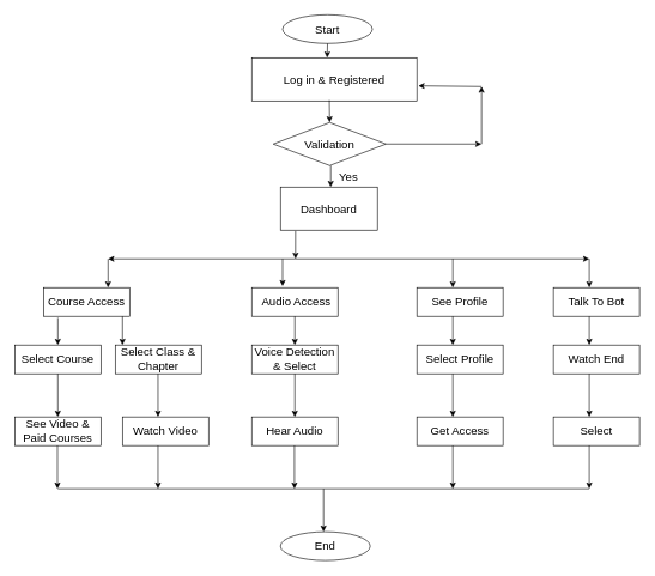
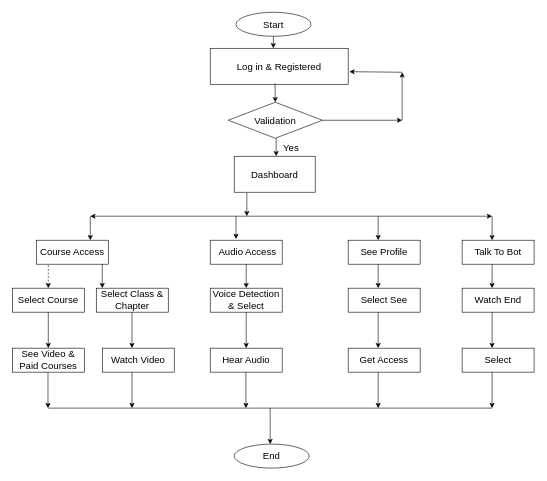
  <mxCell id="0" />
  <mxCell id="1" parent="0" />
  <mxCell id="2" value="&lt;font style=&quot;font-size: 16px;&quot;&gt;Start&lt;/font&gt;" style="ellipse;whiteSpace=wrap;html=1;" parent="1" vertex="1"><mxGeometry x="393" y="20" width="125" height="40" as="geometry" /></mxCell>
  <mxCell id="3" value="Log in &amp;amp; Registered" style="rounded=0;whiteSpace=wrap;html=1;fontSize=16;" parent="1" vertex="1"><mxGeometry x="350" y="80" width="230" height="60" as="geometry" /></mxCell>
  <mxCell id="4" value="Validation" style="rhombus;whiteSpace=wrap;html=1;fontSize=16;" parent="1" vertex="1"><mxGeometry x="380" y="170" width="157" height="60" as="geometry" /></mxCell>
  <mxCell id="5" value="" style="endArrow=classic;html=1;rounded=0;fontSize=16;entryX=0.5;entryY=0;entryDx=0;entryDy=0;exitX=0.47;exitY=0.983;exitDx=0;exitDy=0;exitPerimeter=0;" parent="1" source="3" target="4" edge="1"><mxGeometry width="50" height="50" relative="1" as="geometry"><mxPoint x="460" y="140" as="sourcePoint" /><mxPoint x="480" y="190" as="targetPoint" /></mxGeometry></mxCell>
  <mxCell id="6" value="" style="endArrow=classic;html=1;rounded=0;fontSize=16;exitX=1;exitY=0.5;exitDx=0;exitDy=0;" parent="1" source="4" edge="1"><mxGeometry width="50" height="50" relative="1" as="geometry"><mxPoint x="430" y="240" as="sourcePoint" /><mxPoint x="670" y="200" as="targetPoint" /></mxGeometry></mxCell>
  <mxCell id="7" value="" style="endArrow=classic;html=1;rounded=0;fontSize=16;" parent="1" edge="1"><mxGeometry width="50" height="50" relative="1" as="geometry"><mxPoint x="670" y="200" as="sourcePoint" /><mxPoint x="670" y="120" as="targetPoint" /></mxGeometry></mxCell>
  <mxCell id="8" value="" style="endArrow=classic;html=1;rounded=0;fontSize=16;entryX=1.009;entryY=0.65;entryDx=0;entryDy=0;entryPerimeter=0;" parent="1" target="3" edge="1"><mxGeometry width="50" height="50" relative="1" as="geometry"><mxPoint x="670" y="120" as="sourcePoint" /><mxPoint x="680" y="70" as="targetPoint" /></mxGeometry></mxCell>
  <mxCell id="9" value="" style="endArrow=classic;html=1;rounded=0;fontSize=16;" parent="1" edge="1"><mxGeometry width="50" height="50" relative="1" as="geometry"><mxPoint x="460" y="230" as="sourcePoint" /><mxPoint x="460" y="260" as="targetPoint" /></mxGeometry></mxCell>
  <mxCell id="10" value="Dashboard" style="rounded=0;whiteSpace=wrap;html=1;fontSize=16;" parent="1" vertex="1"><mxGeometry x="390" y="260" width="135" height="60" as="geometry" /></mxCell>
  <mxCell id="11" value="" style="endArrow=classic;html=1;rounded=0;fontSize=16;exitX=0.178;exitY=1.017;exitDx=0;exitDy=0;exitPerimeter=0;" parent="1" edge="1"><mxGeometry width="50" height="50" relative="1" as="geometry"><mxPoint x="411.03" y="321.02" as="sourcePoint" /><mxPoint x="411" y="360" as="targetPoint" /></mxGeometry></mxCell>
  <mxCell id="12" value="" style="endArrow=classic;html=1;rounded=0;fontSize=16;" parent="1" edge="1"><mxGeometry width="50" height="50" relative="1" as="geometry"><mxPoint x="410" y="360" as="sourcePoint" /><mxPoint x="150" y="360" as="targetPoint" /></mxGeometry></mxCell>
  <mxCell id="13" value="" style="endArrow=classic;html=1;rounded=0;fontSize=16;" parent="1" edge="1"><mxGeometry width="50" height="50" relative="1" as="geometry"><mxPoint x="150" y="360" as="sourcePoint" /><mxPoint x="150" y="400" as="targetPoint" /></mxGeometry></mxCell>
  <mxCell id="14" value="Course Access" style="rounded=0;whiteSpace=wrap;html=1;fontSize=16;" parent="1" vertex="1"><mxGeometry x="60" y="400" width="120" height="40" as="geometry" /></mxCell>
- <mxCell id="15" value="" style="endArrow=classic;html=1;rounded=0;fontSize=16;entryX=0.5;entryY=0;entryDx=0;entryDy=0;exitX=0.167;exitY=1.05;exitDx=0;exitDy=0;exitPerimeter=0;" parent="1" source="14" target="16" edge="1"><mxGeometry width="50" height="50" relative="1" as="geometry"><mxPoint x="80" y="450" as="sourcePoint" /><mxPoint x="75" y="470" as="targetPoint" /></mxGeometry></mxCell>
+ <mxCell id="15" value="" style="endArrow=classic;html=1;rounded=0;fontSize=16;entryX=0.5;entryY=0;entryDx=0;entryDy=0;exitX=0.167;exitY=1.05;exitDx=0;exitDy=0;exitPerimeter=0;dashed=1;" parent="1" source="14" target="16" edge="1"><mxGeometry width="50" height="50" relative="1" as="geometry"><mxPoint x="80" y="450" as="sourcePoint" /><mxPoint x="75" y="470" as="targetPoint" /></mxGeometry></mxCell>
  <mxCell id="16" value="Select Course" style="rounded=0;whiteSpace=wrap;html=1;fontSize=16;" parent="1" vertex="1"><mxGeometry x="20" y="480" width="120" height="40" as="geometry" /></mxCell>
  <mxCell id="17" value="Select Class &amp;amp; Chapter" style="rounded=0;whiteSpace=wrap;html=1;fontSize=16;" parent="1" vertex="1"><mxGeometry x="160" y="480" width="120" height="40" as="geometry" /></mxCell>
  <mxCell id="18" value="" style="endArrow=classic;html=1;rounded=0;fontSize=16;" parent="1" edge="1"><mxGeometry width="50" height="50" relative="1" as="geometry"><mxPoint x="170" y="440" as="sourcePoint" /><mxPoint x="170" y="480" as="targetPoint" /></mxGeometry></mxCell>
  <mxCell id="19" value="&amp;nbsp;Audio Access" style="rounded=0;whiteSpace=wrap;html=1;fontSize=16;" parent="1" vertex="1"><mxGeometry x="350" y="400" width="120" height="40" as="geometry" /></mxCell>
  <mxCell id="20" value="" style="endArrow=classic;html=1;rounded=0;fontSize=16;entryX=0.358;entryY=-0.05;entryDx=0;entryDy=0;entryPerimeter=0;" parent="1" target="19" edge="1"><mxGeometry width="50" height="50" relative="1" as="geometry"><mxPoint x="393" y="360" as="sourcePoint" /><mxPoint x="160" y="410" as="targetPoint" /></mxGeometry></mxCell>
  <mxCell id="21" value="" style="endArrow=classic;html=1;rounded=0;fontSize=16;" parent="1" edge="1"><mxGeometry width="50" height="50" relative="1" as="geometry"><mxPoint x="410" y="360" as="sourcePoint" /><mxPoint x="820" y="360" as="targetPoint" /></mxGeometry></mxCell>
  <mxCell id="22" value="" style="endArrow=classic;html=1;rounded=0;fontSize=16;" parent="1" edge="1"><mxGeometry width="50" height="50" relative="1" as="geometry"><mxPoint x="630" y="360" as="sourcePoint" /><mxPoint x="630" y="400" as="targetPoint" /></mxGeometry></mxCell>
  <mxCell id="23" value="See Profile" style="rounded=0;whiteSpace=wrap;html=1;fontSize=16;" parent="1" vertex="1"><mxGeometry x="580" y="400" width="120" height="40" as="geometry" /></mxCell>
  <mxCell id="24" value="Talk To Bot" style="rounded=0;whiteSpace=wrap;html=1;fontSize=16;" parent="1" vertex="1"><mxGeometry x="770" y="400" width="120" height="40" as="geometry" /></mxCell>
  <mxCell id="25" value="" style="endArrow=classic;html=1;rounded=0;fontSize=16;" parent="1" edge="1"><mxGeometry width="50" height="50" relative="1" as="geometry"><mxPoint x="820" y="360" as="sourcePoint" /><mxPoint x="820" y="400" as="targetPoint" /></mxGeometry></mxCell>
  <mxCell id="26" value="See Video &amp;amp; Paid Courses" style="rounded=0;whiteSpace=wrap;html=1;fontSize=16;" parent="1" vertex="1"><mxGeometry x="20" y="580" width="120" height="40" as="geometry" /></mxCell>
  <mxCell id="27" value="" style="endArrow=classic;html=1;rounded=0;fontSize=16;exitX=0.5;exitY=1;exitDx=0;exitDy=0;" parent="1" source="16" target="26" edge="1"><mxGeometry width="50" height="50" relative="1" as="geometry"><mxPoint x="90.04" y="452" as="sourcePoint" /><mxPoint x="90" y="490" as="targetPoint" /></mxGeometry></mxCell>
  <mxCell id="28" value="Watch Video" style="rounded=0;whiteSpace=wrap;html=1;fontSize=16;" parent="1" vertex="1"><mxGeometry x="170" y="580" width="120" height="40" as="geometry" /></mxCell>
  <mxCell id="29" value="" style="endArrow=classic;html=1;rounded=0;fontSize=16;exitX=0.5;exitY=1;exitDx=0;exitDy=0;" parent="1" edge="1"><mxGeometry width="50" height="50" relative="1" as="geometry"><mxPoint x="219.5" y="520" as="sourcePoint" /><mxPoint x="219.5" y="580" as="targetPoint" /></mxGeometry></mxCell>
  <mxCell id="30" value="Voice Detection &amp;amp; Select" style="rounded=0;whiteSpace=wrap;html=1;fontSize=16;" parent="1" vertex="1"><mxGeometry x="350" y="480" width="120" height="40" as="geometry" /></mxCell>
  <mxCell id="31" value="" style="endArrow=classic;html=1;rounded=0;fontSize=16;exitX=0.5;exitY=1;exitDx=0;exitDy=0;" parent="1" source="19" edge="1"><mxGeometry width="50" height="50" relative="1" as="geometry"><mxPoint x="409.5" y="520" as="sourcePoint" /><mxPoint x="410" y="480" as="targetPoint" /></mxGeometry></mxCell>
  <mxCell id="32" value="" style="endArrow=classic;html=1;rounded=0;fontSize=16;exitX=0.5;exitY=1;exitDx=0;exitDy=0;" parent="1" source="30" edge="1"><mxGeometry width="50" height="50" relative="1" as="geometry"><mxPoint x="420" y="450" as="sourcePoint" /><mxPoint x="410" y="580" as="targetPoint" /></mxGeometry></mxCell>
  <mxCell id="33" value="Hear Audio" style="rounded=0;whiteSpace=wrap;html=1;fontSize=16;" parent="1" vertex="1"><mxGeometry x="350" y="580" width="120" height="40" as="geometry" /></mxCell>
- <mxCell id="34" value="Select Profile" style="rounded=0;whiteSpace=wrap;html=1;fontSize=16;" parent="1" vertex="1"><mxGeometry x="580" y="480" width="120" height="40" as="geometry" /></mxCell>
+ <mxCell id="34" value="Select See" style="rounded=0;whiteSpace=wrap;html=1;fontSize=16;" parent="1" vertex="1"><mxGeometry x="580" y="480" width="120" height="40" as="geometry" /></mxCell>
  <mxCell id="35" value="" style="endArrow=classic;html=1;rounded=0;fontSize=16;" parent="1" edge="1"><mxGeometry width="50" height="50" relative="1" as="geometry"><mxPoint x="630" y="440" as="sourcePoint" /><mxPoint x="630" y="480" as="targetPoint" /></mxGeometry></mxCell>
  <mxCell id="36" value="Get Access" style="rounded=0;whiteSpace=wrap;html=1;fontSize=16;" parent="1" vertex="1"><mxGeometry x="580" y="580" width="120" height="40" as="geometry" /></mxCell>
  <mxCell id="37" value="" style="endArrow=classic;html=1;rounded=0;fontSize=16;exitX=0.5;exitY=1;exitDx=0;exitDy=0;" parent="1" edge="1"><mxGeometry width="50" height="50" relative="1" as="geometry"><mxPoint x="630" y="520" as="sourcePoint" /><mxPoint x="630" y="580" as="targetPoint" /></mxGeometry></mxCell>
  <mxCell id="38" value="Watch End" style="rounded=0;whiteSpace=wrap;html=1;fontSize=16;" parent="1" vertex="1"><mxGeometry x="770" y="480" width="120" height="40" as="geometry" /></mxCell>
  <mxCell id="39" value="" style="endArrow=classic;html=1;rounded=0;fontSize=16;" parent="1" edge="1"><mxGeometry width="50" height="50" relative="1" as="geometry"><mxPoint x="820" y="440" as="sourcePoint" /><mxPoint x="820" y="480" as="targetPoint" /></mxGeometry></mxCell>
  <mxCell id="40" value="Select" style="rounded=0;whiteSpace=wrap;html=1;fontSize=16;" parent="1" vertex="1"><mxGeometry x="770" y="580" width="120" height="40" as="geometry" /></mxCell>
  <mxCell id="41" value="" style="endArrow=classic;html=1;rounded=0;fontSize=16;exitX=0.5;exitY=1;exitDx=0;exitDy=0;" parent="1" edge="1"><mxGeometry width="50" height="50" relative="1" as="geometry"><mxPoint x="820" y="520" as="sourcePoint" /><mxPoint x="820" y="580" as="targetPoint" /></mxGeometry></mxCell>
  <mxCell id="42" value="" style="endArrow=classic;html=1;rounded=0;fontSize=16;exitX=0.5;exitY=1;exitDx=0;exitDy=0;" parent="1" edge="1"><mxGeometry width="50" height="50" relative="1" as="geometry"><mxPoint x="79.5" y="620" as="sourcePoint" /><mxPoint x="79.5" y="680" as="targetPoint" /></mxGeometry></mxCell>
  <mxCell id="43" value="" style="endArrow=classic;html=1;rounded=0;fontSize=16;exitX=0.5;exitY=1;exitDx=0;exitDy=0;" parent="1" edge="1"><mxGeometry width="50" height="50" relative="1" as="geometry"><mxPoint x="219.5" y="620" as="sourcePoint" /><mxPoint x="219.5" y="680" as="targetPoint" /></mxGeometry></mxCell>
  <mxCell id="44" value="" style="endArrow=classic;html=1;rounded=0;fontSize=16;exitX=0.5;exitY=1;exitDx=0;exitDy=0;" parent="1" edge="1"><mxGeometry width="50" height="50" relative="1" as="geometry"><mxPoint x="409.5" y="620" as="sourcePoint" /><mxPoint x="409.5" y="680" as="targetPoint" /></mxGeometry></mxCell>
  <mxCell id="45" value="" style="endArrow=classic;html=1;rounded=0;fontSize=16;exitX=0.5;exitY=1;exitDx=0;exitDy=0;" parent="1" edge="1"><mxGeometry width="50" height="50" relative="1" as="geometry"><mxPoint x="630" y="620" as="sourcePoint" /><mxPoint x="630" y="680" as="targetPoint" /></mxGeometry></mxCell>
  <mxCell id="46" value="" style="endArrow=classic;html=1;rounded=0;fontSize=16;exitX=0.5;exitY=1;exitDx=0;exitDy=0;" parent="1" edge="1"><mxGeometry width="50" height="50" relative="1" as="geometry"><mxPoint x="820" y="620" as="sourcePoint" /><mxPoint x="820" y="680" as="targetPoint" /></mxGeometry></mxCell>
  <mxCell id="47" value="" style="endArrow=none;html=1;rounded=0;fontSize=16;" parent="1" edge="1"><mxGeometry width="50" height="50" relative="1" as="geometry"><mxPoint x="80" y="680" as="sourcePoint" /><mxPoint x="820" y="680" as="targetPoint" /></mxGeometry></mxCell>
  <mxCell id="48" value="" style="endArrow=classic;html=1;rounded=0;fontSize=16;exitX=0.5;exitY=1;exitDx=0;exitDy=0;" parent="1" edge="1"><mxGeometry width="50" height="50" relative="1" as="geometry"><mxPoint x="450" y="680" as="sourcePoint" /><mxPoint x="450" y="740" as="targetPoint" /></mxGeometry></mxCell>
  <mxCell id="49" value="&lt;span style=&quot;font-size: 16px;&quot;&gt;End&lt;/span&gt;" style="ellipse;whiteSpace=wrap;html=1;" parent="1" vertex="1"><mxGeometry x="390" y="740" width="125" height="40" as="geometry" /></mxCell>
  <mxCell id="50" value="" style="endArrow=classic;html=1;rounded=0;fontSize=16;exitX=0.5;exitY=1;exitDx=0;exitDy=0;entryX=0.448;entryY=0;entryDx=0;entryDy=0;entryPerimeter=0;" parent="1" source="2" edge="1"><mxGeometry width="50" height="50" relative="1" as="geometry"><mxPoint x="457.5" y="60" as="sourcePoint" /><mxPoint x="455.04" y="80" as="targetPoint" /></mxGeometry></mxCell>
  <mxCell id="51" value="Yes" style="text;html=1;strokeColor=none;fillColor=none;align=center;verticalAlign=middle;whiteSpace=wrap;rounded=0;fontSize=16;" parent="1" vertex="1"><mxGeometry x="455" y="230" width="60" height="30" as="geometry" /></mxCell>
